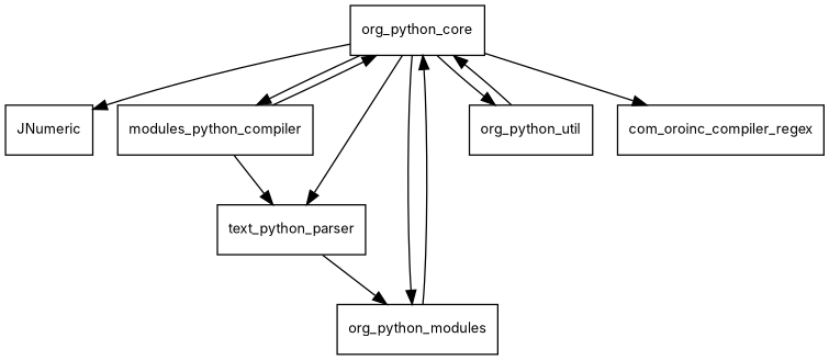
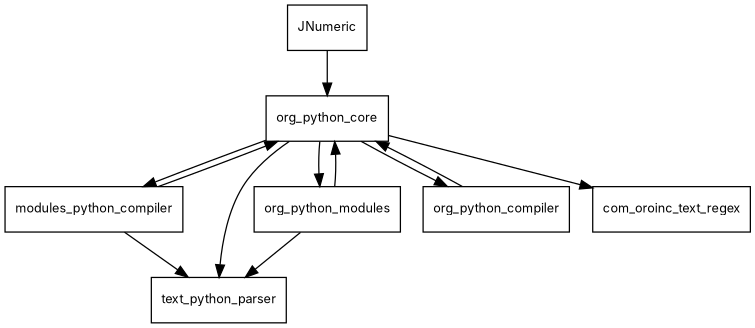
  digraph {
    fontname=Inter
    node [fontname=Inter fontsize=10.0 shape=box]
    edge [fontname=Inter]
    JNumeric
    org_python_core
    n3 [label=modules_python_compiler]
    n4 [label=text_python_parser]
    org_python_modules
-   org_python_util
-   com_oroinc_text_regex [label=com_oroinc_compiler_regex]
-   org_python_core -> JNumeric
+   org_python_util [label=org_python_compiler]
+   com_oroinc_text_regex
+   JNumeric -> org_python_core
    org_python_core -> n3
    org_python_core -> n4
    org_python_core -> org_python_modules
    org_python_core -> org_python_util
    org_python_core -> com_oroinc_text_regex
    n3 -> org_python_core
    n3 -> n4
    org_python_modules -> org_python_core
-   n4 -> org_python_modules
+   org_python_modules -> n4
    org_python_util -> org_python_core
  }
